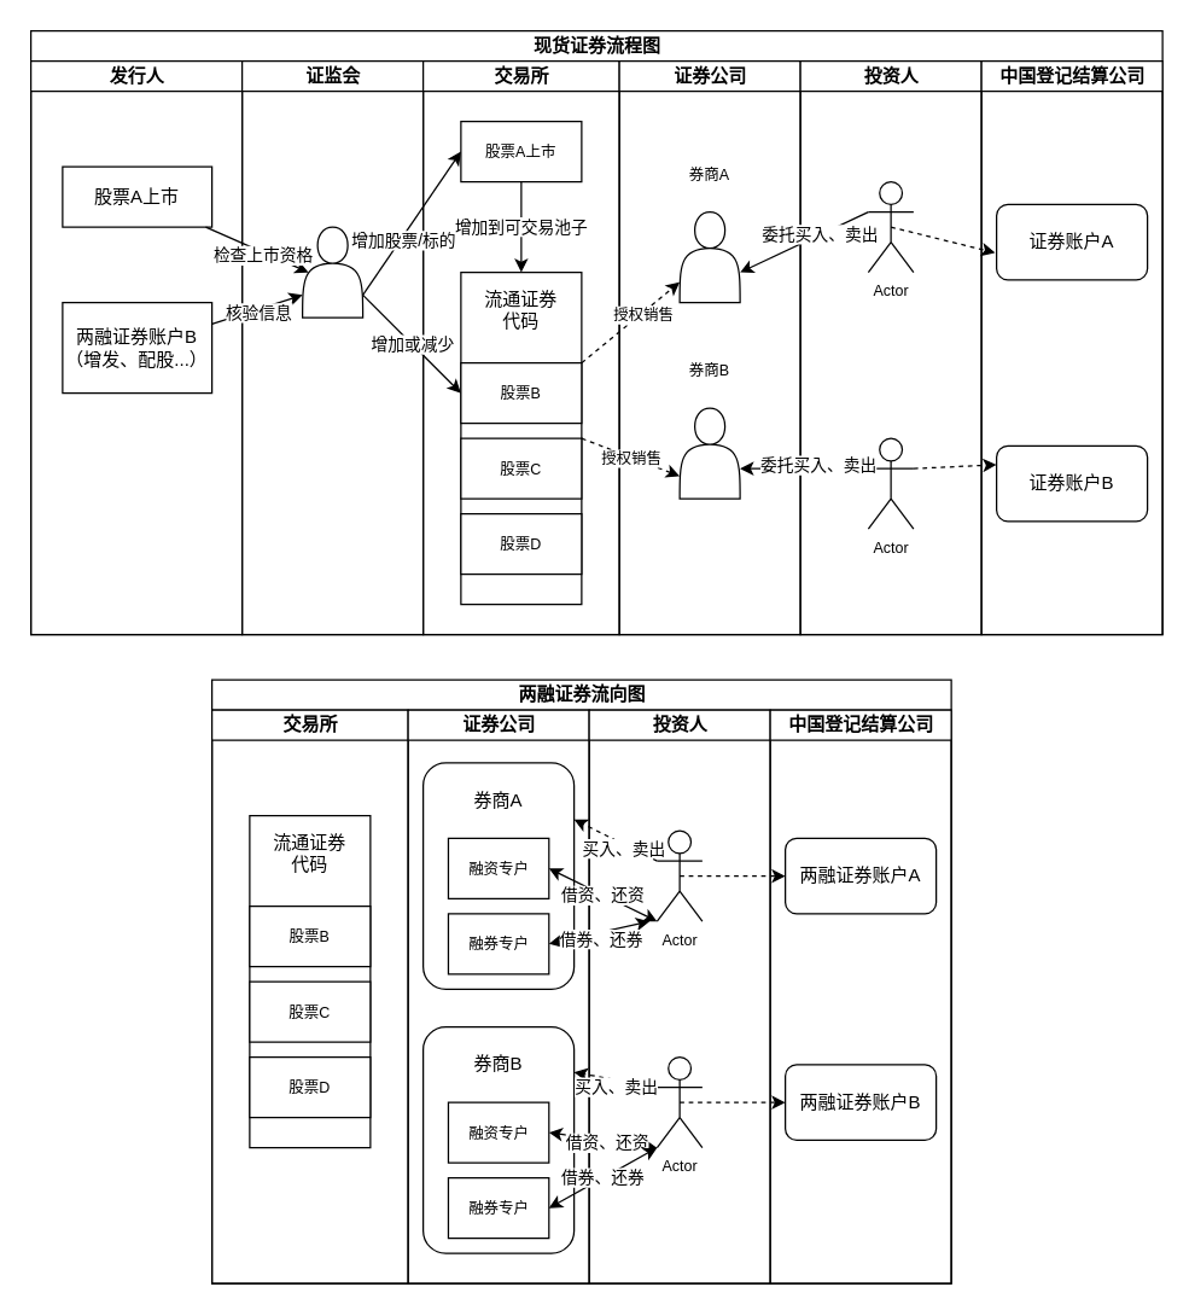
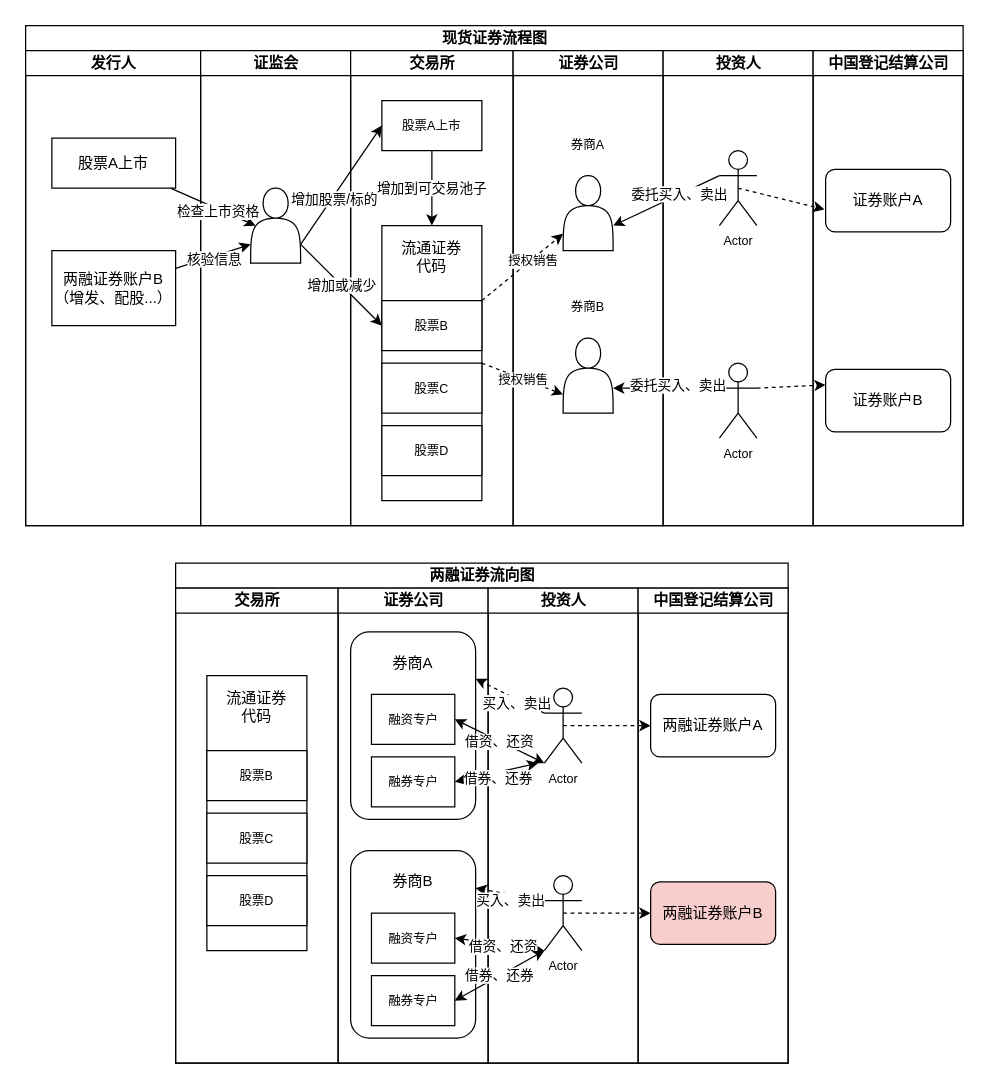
  <mxCell id="0" />
  <mxCell id="1" parent="0" />
  <mxCell id="2" value="现货证券流程图" style="swimlane;childLayout=stackLayout;resizeParent=1;resizeParentMax=0;startSize=20;html=1;" parent="1" vertex="1"><mxGeometry x="20" y="20" width="750" height="400" as="geometry" /></mxCell>
  <mxCell id="3" value="发行人" style="swimlane;startSize=20;html=1;" parent="2" vertex="1"><mxGeometry y="20" width="140" height="380" as="geometry"><mxRectangle y="20" width="40" height="460" as="alternateBounds" /></mxGeometry></mxCell>
  <mxCell id="4" value="两融证券账户B（增发、配股...）" style="whiteSpace=wrap;html=1;" parent="3" vertex="1"><mxGeometry x="21" y="160" width="99" height="60" as="geometry" /></mxCell>
  <mxCell id="5" value="股票A上市" style="whiteSpace=wrap;html=1;" parent="3" vertex="1"><mxGeometry x="21" y="70" width="99" height="40" as="geometry" /></mxCell>
  <mxCell id="6" value="证监会" style="swimlane;startSize=20;html=1;" parent="2" vertex="1"><mxGeometry x="140" y="20" width="120" height="380" as="geometry" /></mxCell>
  <mxCell id="7" value="" style="shape=actor;whiteSpace=wrap;html=1;" parent="6" vertex="1"><mxGeometry x="40.0" y="110" width="40" height="60" as="geometry" /></mxCell>
  <mxCell id="8" value="交易所" style="swimlane;startSize=20;html=1;" parent="2" vertex="1"><mxGeometry x="260" y="20" width="130" height="380" as="geometry" /></mxCell>
  <mxCell id="9" value="" style="whiteSpace=wrap;html=1;" parent="8" vertex="1"><mxGeometry x="25" y="140" width="80" height="220" as="geometry" /></mxCell>
  <mxCell id="10" value="增加到可交易池子" style="edgeStyle=none;html=1;" parent="8" source="11" target="9" edge="1"><mxGeometry relative="1" as="geometry" /></mxCell>
  <mxCell id="11" value="股票A上市" style="whiteSpace=wrap;html=1;fontSize=10;" parent="8" vertex="1"><mxGeometry x="25" y="40" width="80" height="40" as="geometry" /></mxCell>
  <mxCell id="12" value="股票B" style="whiteSpace=wrap;html=1;fontSize=10;" parent="8" vertex="1"><mxGeometry x="25" y="200" width="80" height="40" as="geometry" /></mxCell>
  <mxCell id="13" value="股票C" style="whiteSpace=wrap;html=1;fontSize=10;" parent="8" vertex="1"><mxGeometry x="25" y="250" width="80" height="40" as="geometry" /></mxCell>
  <mxCell id="14" value="股票D" style="whiteSpace=wrap;html=1;fontSize=10;" parent="8" vertex="1"><mxGeometry x="25" y="300" width="80" height="40" as="geometry" /></mxCell>
  <mxCell id="15" value="流通证券代码" style="text;html=1;strokeColor=none;fillColor=none;align=center;verticalAlign=middle;whiteSpace=wrap;rounded=0;" parent="8" vertex="1"><mxGeometry x="35.0" y="150" width="60" height="30" as="geometry" /></mxCell>
  <mxCell id="16" value="证券公司" style="swimlane;startSize=20;html=1;" parent="2" vertex="1"><mxGeometry x="390" y="20" width="120" height="380" as="geometry" /></mxCell>
  <mxCell id="17" value="" style="group" parent="16" vertex="1" connectable="0"><mxGeometry x="30.0" y="60" width="60" height="100" as="geometry" /></mxCell>
  <mxCell id="18" value="" style="shape=actor;whiteSpace=wrap;html=1;" parent="17" vertex="1"><mxGeometry x="10" y="40" width="40" height="60" as="geometry" /></mxCell>
  <mxCell id="19" value="券商A" style="text;html=1;strokeColor=none;fillColor=none;align=center;verticalAlign=middle;whiteSpace=wrap;rounded=0;fontSize=10;" parent="17" vertex="1"><mxGeometry width="60" height="30" as="geometry" /></mxCell>
  <mxCell id="20" value="" style="group" parent="16" vertex="1" connectable="0"><mxGeometry x="30.0" y="190" width="60" height="100" as="geometry" /></mxCell>
  <mxCell id="21" value="" style="shape=actor;whiteSpace=wrap;html=1;" parent="20" vertex="1"><mxGeometry x="10" y="40" width="40" height="60" as="geometry" /></mxCell>
  <mxCell id="22" value="券商B" style="text;html=1;strokeColor=none;fillColor=none;align=center;verticalAlign=middle;whiteSpace=wrap;rounded=0;fontSize=10;" parent="20" vertex="1"><mxGeometry width="60" height="30" as="geometry" /></mxCell>
  <mxCell id="23" value="投资人" style="swimlane;startSize=20;html=1;" parent="2" vertex="1"><mxGeometry x="510" y="20" width="120" height="380" as="geometry" /></mxCell>
  <mxCell id="24" value="Actor" style="shape=umlActor;verticalLabelPosition=bottom;verticalAlign=top;html=1;outlineConnect=0;fontSize=10;" parent="23" vertex="1"><mxGeometry x="45.0" y="80" width="30" height="60" as="geometry" /></mxCell>
  <mxCell id="25" value="Actor" style="shape=umlActor;verticalLabelPosition=bottom;verticalAlign=top;html=1;outlineConnect=0;fontSize=10;" parent="23" vertex="1"><mxGeometry x="45.0" y="250" width="30" height="60" as="geometry" /></mxCell>
  <mxCell id="26" value="中国登记结算公司" style="swimlane;startSize=20;html=1;" vertex="1" parent="2"><mxGeometry x="630" y="20" width="120" height="380" as="geometry" /></mxCell>
  <mxCell id="27" value="证券账户A" style="rounded=1;whiteSpace=wrap;html=1;" vertex="1" parent="26"><mxGeometry x="10" y="95" width="100" height="50" as="geometry" /></mxCell>
  <mxCell id="28" value="证券账户B" style="rounded=1;whiteSpace=wrap;html=1;" vertex="1" parent="26"><mxGeometry x="10" y="255" width="100" height="50" as="geometry" /></mxCell>
  <mxCell id="29" style="edgeStyle=none;html=1;entryX=0.1;entryY=0.5;entryDx=0;entryDy=0;entryPerimeter=0;" parent="2" source="5" target="7" edge="1"><mxGeometry relative="1" as="geometry" /></mxCell>
  <mxCell id="30" value="检查上市资格" style="edgeLabel;html=1;align=center;verticalAlign=middle;resizable=0;points=[];" parent="29" vertex="1" connectable="0"><mxGeometry x="0.137" y="-2" relative="1" as="geometry"><mxPoint as="offset" /></mxGeometry></mxCell>
  <mxCell id="31" style="edgeStyle=none;html=1;entryX=0;entryY=0.75;entryDx=0;entryDy=0;" parent="2" source="4" target="7" edge="1"><mxGeometry relative="1" as="geometry" /></mxCell>
  <mxCell id="32" value="核验信息" style="edgeLabel;html=1;align=center;verticalAlign=middle;resizable=0;points=[];" parent="31" vertex="1" connectable="0"><mxGeometry x="-0.007" y="-2" relative="1" as="geometry"><mxPoint as="offset" /></mxGeometry></mxCell>
  <mxCell id="33" style="edgeStyle=none;html=1;exitX=1;exitY=0.75;exitDx=0;exitDy=0;entryX=0;entryY=0.5;entryDx=0;entryDy=0;" parent="2" source="7" target="11" edge="1"><mxGeometry relative="1" as="geometry" /></mxCell>
  <mxCell id="34" value="增加股票/标的" style="edgeLabel;html=1;align=center;verticalAlign=middle;resizable=0;points=[];" parent="33" vertex="1" connectable="0"><mxGeometry x="-0.205" y="-1" relative="1" as="geometry"><mxPoint y="1" as="offset" /></mxGeometry></mxCell>
  <mxCell id="35" value="增加或减少" style="edgeStyle=none;html=1;exitX=1;exitY=0.75;exitDx=0;exitDy=0;entryX=0;entryY=0.5;entryDx=0;entryDy=0;" parent="2" source="7" target="12" edge="1"><mxGeometry relative="1" as="geometry" /></mxCell>
  <mxCell id="36" value="" style="edgeStyle=none;html=1;fontSize=10;exitX=1;exitY=0;exitDx=0;exitDy=0;dashed=1;" parent="2" source="12" target="18" edge="1"><mxGeometry relative="1" as="geometry" /></mxCell>
  <mxCell id="37" value="授权销售" style="edgeLabel;html=1;align=center;verticalAlign=middle;resizable=0;points=[];fontSize=10;" parent="36" vertex="1" connectable="0"><mxGeometry x="0.262" relative="1" as="geometry"><mxPoint y="1" as="offset" /></mxGeometry></mxCell>
  <mxCell id="38" value="授权销售" style="edgeStyle=none;html=1;exitX=1;exitY=0;exitDx=0;exitDy=0;entryX=0;entryY=0.75;entryDx=0;entryDy=0;fontSize=10;dashed=1;" parent="2" source="13" target="21" edge="1"><mxGeometry relative="1" as="geometry" /></mxCell>
  <mxCell id="39" style="edgeStyle=none;html=1;exitX=0.5;exitY=0.5;exitDx=0;exitDy=0;exitPerimeter=0;entryX=-0.01;entryY=0.64;entryDx=0;entryDy=0;entryPerimeter=0;dashed=1;" edge="1" parent="2" source="24" target="27"><mxGeometry relative="1" as="geometry" /></mxCell>
  <mxCell id="40" style="edgeStyle=none;html=1;exitX=1;exitY=0.333;exitDx=0;exitDy=0;exitPerimeter=0;entryX=0;entryY=0.25;entryDx=0;entryDy=0;dashed=1;" edge="1" parent="2" source="25" target="28"><mxGeometry relative="1" as="geometry" /></mxCell>
  <mxCell id="41" style="edgeStyle=none;html=1;exitX=0;exitY=0.333;exitDx=0;exitDy=0;exitPerimeter=0;fontSize=10;" parent="1" source="24" edge="1"><mxGeometry relative="1" as="geometry"><mxPoint x="490" y="180" as="targetPoint" /></mxGeometry></mxCell>
  <mxCell id="42" value="委托买入、卖出" style="edgeLabel;html=1;align=center;verticalAlign=middle;resizable=0;points=[];" vertex="1" connectable="0" parent="41"><mxGeometry x="-0.237" y="-1" relative="1" as="geometry"><mxPoint as="offset" /></mxGeometry></mxCell>
  <mxCell id="43" style="edgeStyle=none;html=1;exitX=0;exitY=0.333;exitDx=0;exitDy=0;exitPerimeter=0;fontSize=10;" parent="1" source="25" edge="1"><mxGeometry relative="1" as="geometry"><mxPoint x="490" y="310" as="targetPoint" /></mxGeometry></mxCell>
  <mxCell id="44" value="委托买入、卖出" style="edgeLabel;html=1;align=center;verticalAlign=middle;resizable=0;points=[];" vertex="1" connectable="0" parent="43"><mxGeometry x="-0.224" y="-2" relative="1" as="geometry"><mxPoint as="offset" /></mxGeometry></mxCell>
  <mxCell id="45" value="两融证券流向图" style="swimlane;childLayout=stackLayout;resizeParent=1;resizeParentMax=0;startSize=20;html=1;" vertex="1" parent="1"><mxGeometry x="140" y="450" width="490" height="400" as="geometry" /></mxCell>
  <mxCell id="46" value="交易所" style="swimlane;startSize=20;html=1;" vertex="1" parent="45"><mxGeometry y="20" width="130" height="380" as="geometry" /></mxCell>
  <mxCell id="47" value="" style="whiteSpace=wrap;html=1;" vertex="1" parent="46"><mxGeometry x="25" y="70" width="80" height="220" as="geometry" /></mxCell>
  <mxCell id="48" value="股票B" style="whiteSpace=wrap;html=1;fontSize=10;" vertex="1" parent="46"><mxGeometry x="25" y="130" width="80" height="40" as="geometry" /></mxCell>
  <mxCell id="49" value="股票C" style="whiteSpace=wrap;html=1;fontSize=10;" vertex="1" parent="46"><mxGeometry x="25" y="180" width="80" height="40" as="geometry" /></mxCell>
  <mxCell id="50" value="股票D" style="whiteSpace=wrap;html=1;fontSize=10;" vertex="1" parent="46"><mxGeometry x="25" y="230" width="80" height="40" as="geometry" /></mxCell>
  <mxCell id="51" value="流通证券代码" style="text;html=1;strokeColor=none;fillColor=none;align=center;verticalAlign=middle;whiteSpace=wrap;rounded=0;" vertex="1" parent="46"><mxGeometry x="35.0" y="80" width="60" height="30" as="geometry" /></mxCell>
  <mxCell id="52" value="证券公司" style="swimlane;startSize=20;html=1;" vertex="1" parent="45"><mxGeometry x="130" y="20" width="120" height="380" as="geometry" /></mxCell>
  <mxCell id="53" value="" style="group" vertex="1" connectable="0" parent="52"><mxGeometry x="10" y="35" width="100" height="150" as="geometry" /></mxCell>
  <mxCell id="54" value="" style="rounded=1;whiteSpace=wrap;html=1;" vertex="1" parent="53"><mxGeometry width="100" height="150" as="geometry" /></mxCell>
  <mxCell id="55" value="融资专户" style="whiteSpace=wrap;html=1;fontSize=10;" vertex="1" parent="53"><mxGeometry x="16.667" y="50" width="66.667" height="40" as="geometry" /></mxCell>
  <mxCell id="56" value="融券专户" style="whiteSpace=wrap;html=1;fontSize=10;" vertex="1" parent="53"><mxGeometry x="16.667" y="100" width="66.667" height="40" as="geometry" /></mxCell>
  <mxCell id="57" value="券商A" style="text;html=1;strokeColor=none;fillColor=none;align=center;verticalAlign=middle;whiteSpace=wrap;rounded=0;" vertex="1" parent="53"><mxGeometry x="25" y="10" width="50" height="30" as="geometry" /></mxCell>
  <mxCell id="58" value="投资人" style="swimlane;startSize=20;html=1;" vertex="1" parent="45"><mxGeometry x="250" y="20" width="120" height="380" as="geometry" /></mxCell>
  <mxCell id="59" value="Actor" style="shape=umlActor;verticalLabelPosition=bottom;verticalAlign=top;html=1;outlineConnect=0;fontSize=10;" vertex="1" parent="58"><mxGeometry x="45.0" y="80" width="30" height="60" as="geometry" /></mxCell>
  <mxCell id="60" value="Actor" style="shape=umlActor;verticalLabelPosition=bottom;verticalAlign=top;html=1;outlineConnect=0;fontSize=10;" vertex="1" parent="58"><mxGeometry x="45.0" y="230" width="30" height="60" as="geometry" /></mxCell>
  <mxCell id="61" value="中国登记结算公司" style="swimlane;startSize=20;html=1;" vertex="1" parent="45"><mxGeometry x="370" y="20" width="120" height="380" as="geometry" /></mxCell>
  <mxCell id="62" value="两融证券账户A" style="rounded=1;whiteSpace=wrap;html=1;" vertex="1" parent="61"><mxGeometry x="10" y="85" width="100" height="50" as="geometry" /></mxCell>
- <mxCell id="63" value="两融证券账户B" style="rounded=1;whiteSpace=wrap;html=1;" vertex="1" parent="61"><mxGeometry x="10" y="235" width="100" height="50" as="geometry" /></mxCell>
+ <mxCell id="63" value="两融证券账户B" style="rounded=1;whiteSpace=wrap;html=1;fillColor=#f8cecc;" vertex="1" parent="61"><mxGeometry x="10" y="235" width="100" height="50" as="geometry" /></mxCell>
  <mxCell id="64" style="edgeStyle=none;html=1;exitX=0.5;exitY=0.5;exitDx=0;exitDy=0;exitPerimeter=0;entryX=0;entryY=0.5;entryDx=0;entryDy=0;dashed=1;" edge="1" parent="45" source="59" target="62"><mxGeometry relative="1" as="geometry" /></mxCell>
  <mxCell id="65" style="edgeStyle=none;html=1;exitX=0.5;exitY=0.5;exitDx=0;exitDy=0;exitPerimeter=0;entryX=0;entryY=0.5;entryDx=0;entryDy=0;dashed=1;" edge="1" parent="45" source="60" target="63"><mxGeometry relative="1" as="geometry" /></mxCell>
  <mxCell id="66" value="借资、还资" style="edgeStyle=none;html=1;exitX=1;exitY=0.5;exitDx=0;exitDy=0;entryX=0;entryY=1;entryDx=0;entryDy=0;entryPerimeter=0;startArrow=classic;startFill=1;" edge="1" parent="45" source="55" target="59"><mxGeometry relative="1" as="geometry" /></mxCell>
  <mxCell id="67" style="edgeStyle=none;html=1;exitX=0;exitY=0.333;exitDx=0;exitDy=0;exitPerimeter=0;entryX=1;entryY=0.25;entryDx=0;entryDy=0;dashed=1;" edge="1" parent="45" source="59" target="54"><mxGeometry relative="1" as="geometry" /></mxCell>
  <mxCell id="68" value="买入、卖出" style="edgeLabel;html=1;align=center;verticalAlign=middle;resizable=0;points=[];" vertex="1" connectable="0" parent="67"><mxGeometry x="-0.214" y="3" relative="1" as="geometry"><mxPoint as="offset" /></mxGeometry></mxCell>
  <mxCell id="69" value="" style="group" vertex="1" connectable="0" parent="1"><mxGeometry x="280" y="680" width="100" height="150" as="geometry" /></mxCell>
  <mxCell id="70" value="" style="rounded=1;whiteSpace=wrap;html=1;" vertex="1" parent="69"><mxGeometry width="100" height="150" as="geometry" /></mxCell>
  <mxCell id="71" value="融资专户" style="whiteSpace=wrap;html=1;fontSize=10;" vertex="1" parent="69"><mxGeometry x="16.667" y="50" width="66.667" height="40" as="geometry" /></mxCell>
  <mxCell id="72" value="融券专户" style="whiteSpace=wrap;html=1;fontSize=10;" vertex="1" parent="69"><mxGeometry x="16.667" y="100" width="66.667" height="40" as="geometry" /></mxCell>
  <mxCell id="73" value="券商B" style="text;html=1;strokeColor=none;fillColor=none;align=center;verticalAlign=middle;whiteSpace=wrap;rounded=0;" vertex="1" parent="69"><mxGeometry x="25" y="10" width="50" height="30" as="geometry" /></mxCell>
  <mxCell id="74" style="edgeStyle=none;html=1;exitX=1;exitY=0.5;exitDx=0;exitDy=0;startArrow=classic;startFill=1;" edge="1" parent="1" source="56"><mxGeometry relative="1" as="geometry"><mxPoint x="430" y="610" as="targetPoint" /></mxGeometry></mxCell>
  <mxCell id="75" value="借券、还券" style="edgeLabel;html=1;align=center;verticalAlign=middle;resizable=0;points=[];" vertex="1" connectable="0" parent="74"><mxGeometry x="-0.013" y="-3" relative="1" as="geometry"><mxPoint y="1" as="offset" /></mxGeometry></mxCell>
  <mxCell id="76" style="edgeStyle=none;html=1;exitX=0;exitY=1;exitDx=0;exitDy=0;exitPerimeter=0;entryX=1;entryY=0.5;entryDx=0;entryDy=0;startArrow=classic;startFill=1;" edge="1" parent="1" source="60" target="71"><mxGeometry relative="1" as="geometry" /></mxCell>
  <mxCell id="77" value="借资、还资" style="edgeLabel;html=1;align=center;verticalAlign=middle;resizable=0;points=[];" vertex="1" connectable="0" parent="76"><mxGeometry x="-0.054" y="1" relative="1" as="geometry"><mxPoint as="offset" /></mxGeometry></mxCell>
  <mxCell id="78" value="借券、还券" style="edgeStyle=none;html=1;exitX=0;exitY=1;exitDx=0;exitDy=0;exitPerimeter=0;entryX=1;entryY=0.5;entryDx=0;entryDy=0;startArrow=classic;startFill=1;" edge="1" parent="1" source="60" target="72"><mxGeometry relative="1" as="geometry" /></mxCell>
  <mxCell id="79" style="edgeStyle=none;html=1;exitX=0;exitY=0.333;exitDx=0;exitDy=0;exitPerimeter=0;startArrow=none;startFill=0;dashed=1;" edge="1" parent="1" source="60"><mxGeometry relative="1" as="geometry"><mxPoint x="380" y="710" as="targetPoint" /></mxGeometry></mxCell>
  <mxCell id="80" value="买入、卖出" style="edgeLabel;html=1;align=center;verticalAlign=middle;resizable=0;points=[];" vertex="1" connectable="0" parent="79"><mxGeometry x="-0.043" y="4" relative="1" as="geometry"><mxPoint as="offset" /></mxGeometry></mxCell>
